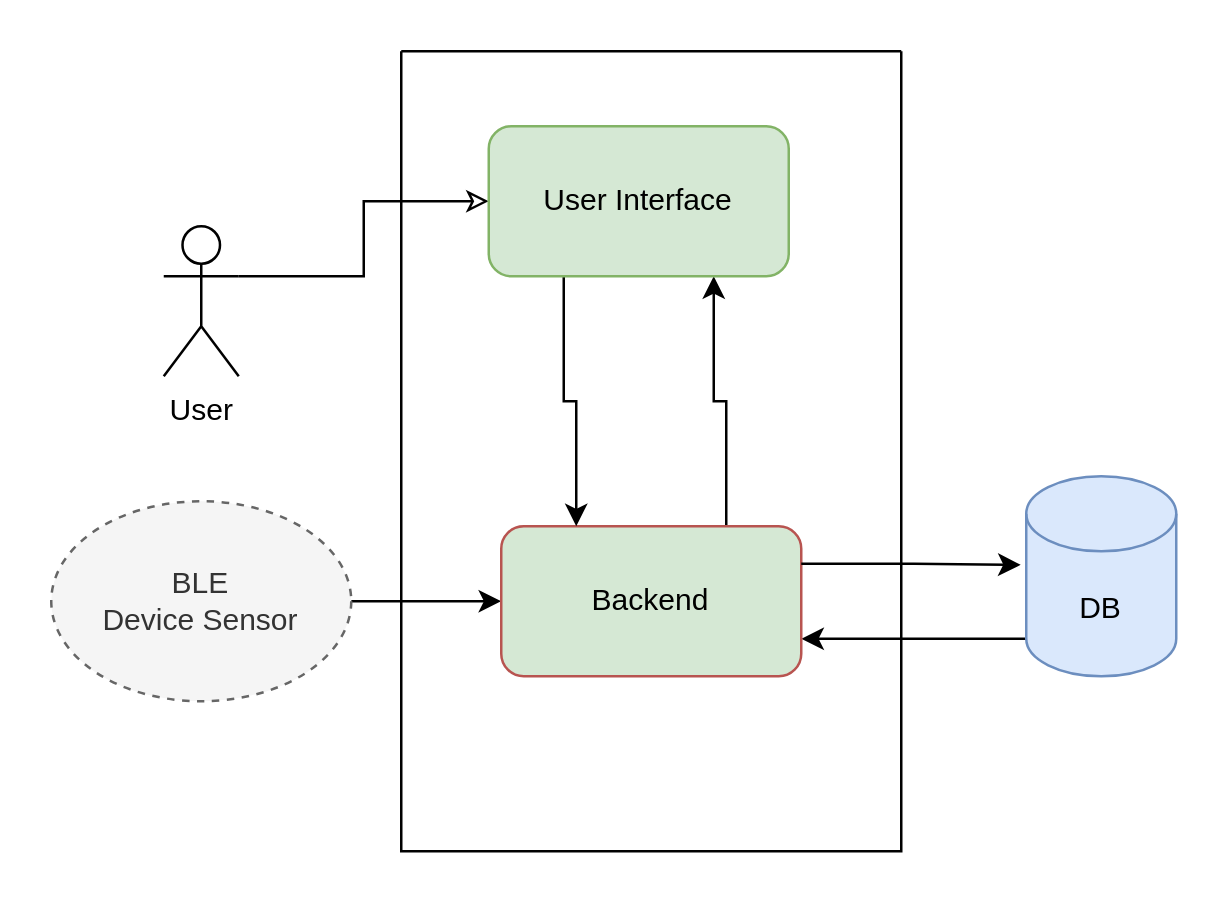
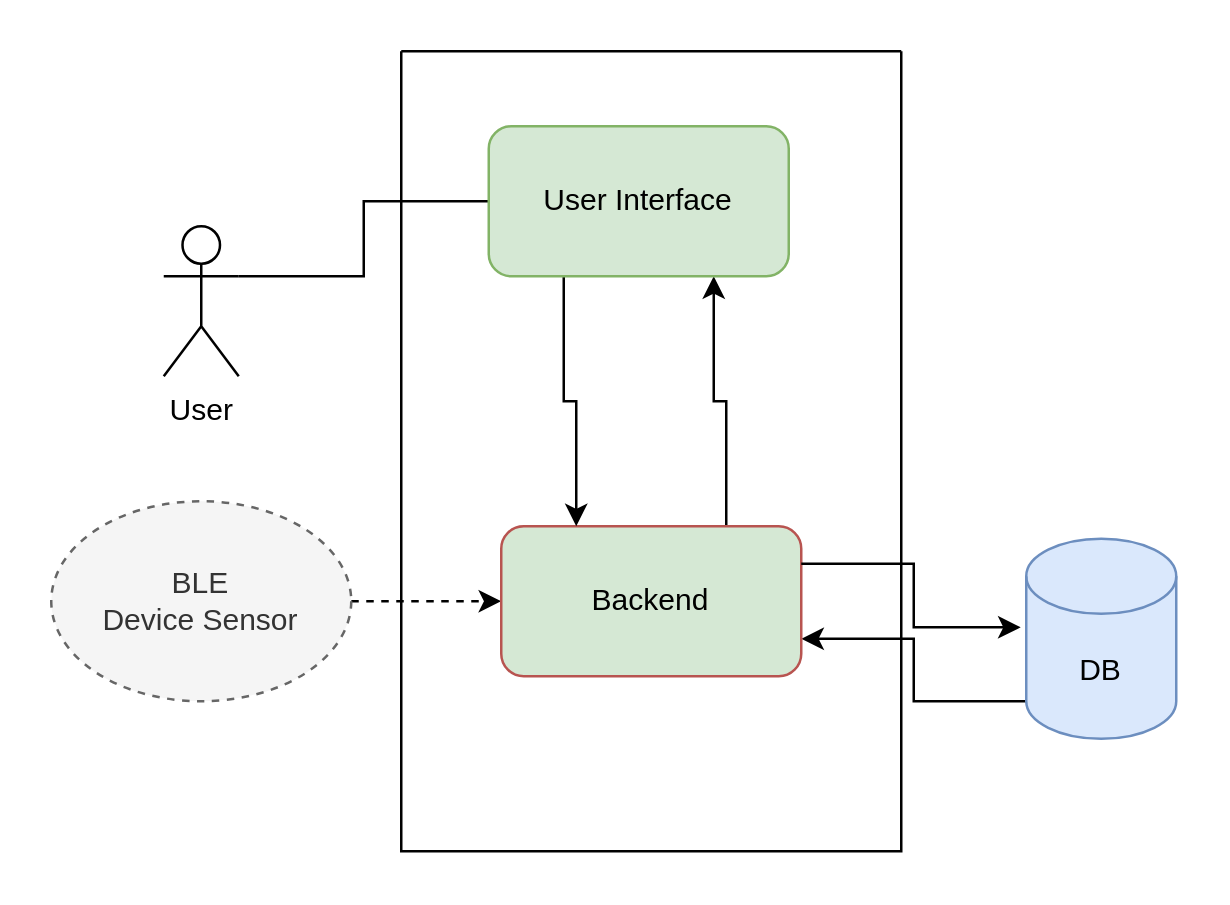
  <mxCell id="0" />
  <mxCell id="1" parent="0" />
- <mxCell id="2" style="edgeStyle=orthogonalEdgeStyle;rounded=0;orthogonalLoop=1;jettySize=auto;html=1;exitX=1;exitY=0.333;exitDx=0;exitDy=0;exitPerimeter=0;entryX=0;entryY=0.5;entryDx=0;entryDy=0;endArrow=classic;endFill=0;" edge="1" parent="1" source="3" target="12"><mxGeometry relative="1" as="geometry" /></mxCell>
+ <mxCell id="2" style="edgeStyle=orthogonalEdgeStyle;rounded=0;orthogonalLoop=1;jettySize=auto;html=1;exitX=1;exitY=0.333;exitDx=0;exitDy=0;exitPerimeter=0;entryX=0;entryY=0.5;entryDx=0;entryDy=0;endArrow=none;endFill=0;" edge="1" parent="1" source="3" target="12"><mxGeometry relative="1" as="geometry" /></mxCell>
  <mxCell id="3" value="User" style="shape=umlActor;verticalLabelPosition=bottom;verticalAlign=top;html=1;outlineConnect=0;" vertex="1" parent="1"><mxGeometry x="65" y="90" width="30" height="60" as="geometry" /></mxCell>
- <mxCell id="4" style="edgeStyle=orthogonalEdgeStyle;rounded=0;orthogonalLoop=1;jettySize=auto;html=1;exitX=1;exitY=0.5;exitDx=0;exitDy=0;endArrow=classic;endFill=1;" edge="1" parent="1" source="5" target="10"><mxGeometry relative="1" as="geometry" /></mxCell>
+ <mxCell id="4" style="edgeStyle=orthogonalEdgeStyle;rounded=0;orthogonalLoop=1;jettySize=auto;html=1;exitX=1;exitY=0.5;exitDx=0;exitDy=0;endArrow=classic;endFill=1;dashed=1;" edge="1" parent="1" source="5" target="10"><mxGeometry relative="1" as="geometry" /></mxCell>
  <mxCell id="5" value="BLE&lt;br&gt;Device Sensor" style="ellipse;whiteSpace=wrap;html=1;fillColor=#f5f5f5;fontColor=#333333;strokeColor=#666666;dashed=1;" vertex="1" parent="1"><mxGeometry x="20" y="200" width="120" height="80" as="geometry" /></mxCell>
  <mxCell id="6" style="edgeStyle=orthogonalEdgeStyle;rounded=0;orthogonalLoop=1;jettySize=auto;html=1;exitX=0;exitY=1;exitDx=0;exitDy=-15;exitPerimeter=0;entryX=1;entryY=0.75;entryDx=0;entryDy=0;" edge="1" parent="1" source="7" target="10"><mxGeometry relative="1" as="geometry" /></mxCell>
- <mxCell id="7" value="DB" style="shape=cylinder3;whiteSpace=wrap;html=1;boundedLbl=1;backgroundOutline=1;size=15;fillColor=#dae8fc;strokeColor=#6c8ebf;" vertex="1" parent="1"><mxGeometry x="410" y="190" width="60" height="80" as="geometry" /></mxCell>
+ <mxCell id="7" value="DB" style="shape=cylinder3;whiteSpace=wrap;html=1;boundedLbl=1;backgroundOutline=1;size=15;fillColor=#dae8fc;strokeColor=#6c8ebf;" vertex="1" parent="1"><mxGeometry x="410" y="215" width="60" height="80" as="geometry" /></mxCell>
  <mxCell id="8" value="" style="swimlane;startSize=0;" vertex="1" parent="1"><mxGeometry x="160" y="20" width="200" height="320" as="geometry" /></mxCell>
  <mxCell id="9" style="edgeStyle=orthogonalEdgeStyle;rounded=0;orthogonalLoop=1;jettySize=auto;html=1;exitX=0.75;exitY=0;exitDx=0;exitDy=0;entryX=0.75;entryY=1;entryDx=0;entryDy=0;" edge="1" parent="8" source="10" target="12"><mxGeometry relative="1" as="geometry" /></mxCell>
  <mxCell id="10" value="Backend" style="rounded=1;whiteSpace=wrap;html=1;fillColor=#d5e8d4;strokeColor=#b85450;" vertex="1" parent="8"><mxGeometry x="40" y="190" width="120" height="60" as="geometry" /></mxCell>
  <mxCell id="11" style="edgeStyle=orthogonalEdgeStyle;rounded=0;orthogonalLoop=1;jettySize=auto;html=1;exitX=0.25;exitY=1;exitDx=0;exitDy=0;entryX=0.25;entryY=0;entryDx=0;entryDy=0;" edge="1" parent="8" source="12" target="10"><mxGeometry relative="1" as="geometry" /></mxCell>
  <mxCell id="12" value="User Interface" style="rounded=1;whiteSpace=wrap;html=1;fillColor=#d5e8d4;strokeColor=#82b366;" vertex="1" parent="8"><mxGeometry x="35" y="30" width="120" height="60" as="geometry" /></mxCell>
  <mxCell id="13" style="edgeStyle=orthogonalEdgeStyle;rounded=0;orthogonalLoop=1;jettySize=auto;html=1;exitX=1;exitY=0.25;exitDx=0;exitDy=0;entryX=-0.037;entryY=0.443;entryDx=0;entryDy=0;entryPerimeter=0;" edge="1" parent="1" source="10" target="7"><mxGeometry relative="1" as="geometry" /></mxCell>
